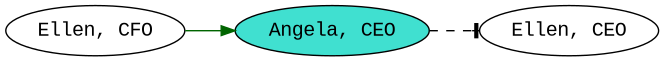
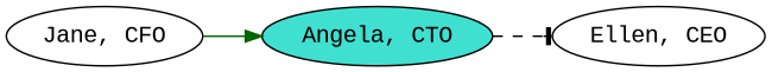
  digraph {
    fontname="Liberation Mono"
    rankdir=LR
    node [fontname="Liberation Mono"]
    edge [fontname="Liberation Mono"]
    n1 [label="Ellen, CEO"]
-   n2 [label="Ellen, CFO"]
-   n3 [fillcolor=turquoise label="Angela, CEO" style=filled]
+   n2 [label="Jane, CFO"]
+   n3 [fillcolor=turquoise label="Angela, CTO" style=filled]
    n2 -> n3 [arrowhead=normal color=darkgreen style=solid]
    n3 -> n1 [arrowhead=tee color=black style=dashed]
  }
